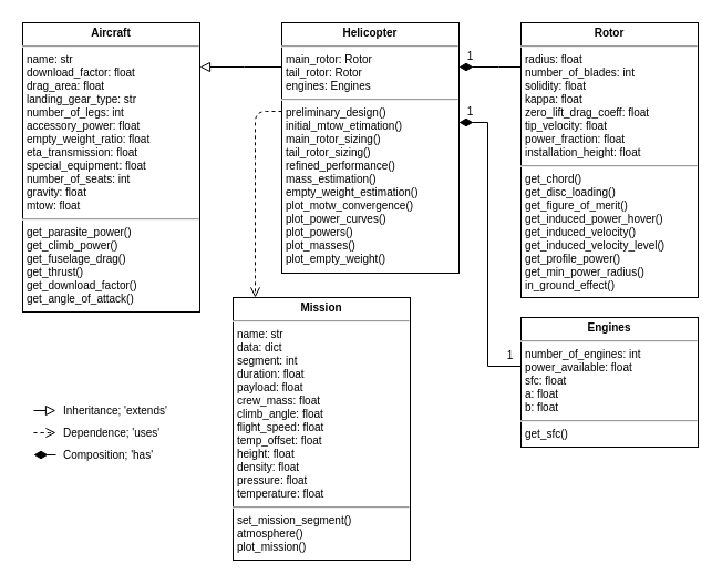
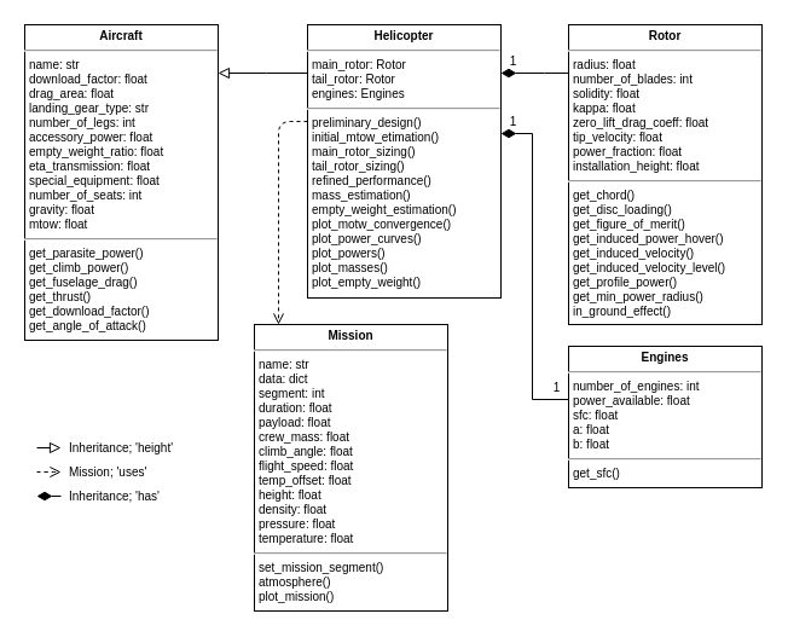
  <mxCell id="0" />
  <mxCell id="1" parent="0" />
  <mxCell id="2" style="edgeStyle=orthogonalEdgeStyle;rounded=0;orthogonalLoop=1;jettySize=auto;html=1;fontSize=10;endArrow=block;endFill=0;shadow=0;sketch=0;endSize=7;" parent="1" source="4" target="5" edge="1"><mxGeometry relative="1" as="geometry"><mxPoint x="200" y="165" as="targetPoint" /><Array as="points"><mxPoint x="220" y="60" /><mxPoint x="220" y="60" /></Array></mxGeometry></mxCell>
  <mxCell id="3" style="edgeStyle=orthogonalEdgeStyle;curved=0;rounded=1;sketch=0;orthogonalLoop=1;jettySize=auto;html=1;dashed=1;endArrow=open;endFill=0;shadow=0;endSize=7;" parent="1" source="4" target="9" edge="1"><mxGeometry relative="1" as="geometry"><Array as="points"><mxPoint x="230" y="100" /></Array></mxGeometry></mxCell>
  <mxCell id="4" value="&lt;p style=&quot;margin: 4px 0px 0px ; text-align: center ; font-size: 10px&quot;&gt;&lt;b style=&quot;font-size: 10px&quot;&gt;Helicopter&lt;/b&gt;&lt;/p&gt;&lt;hr style=&quot;font-size: 10px&quot;&gt;&lt;p style=&quot;margin: 0px 0px 0px 4px ; font-size: 10px&quot;&gt;main_rotor: Rotor&lt;/p&gt;&lt;p style=&quot;margin: 0px 0px 0px 4px ; font-size: 10px&quot;&gt;tail_rotor: Rotor&lt;/p&gt;&lt;p style=&quot;margin: 0px 0px 0px 4px ; font-size: 10px&quot;&gt;engines: Engines&lt;/p&gt;&lt;hr style=&quot;font-size: 10px&quot;&gt;&lt;p style=&quot;margin: 0px 0px 0px 4px ; font-size: 10px&quot;&gt;preliminary_design()&lt;/p&gt;&lt;p style=&quot;margin: 0px 0px 0px 4px ; font-size: 10px&quot;&gt;initial_mtow_etimation()&lt;/p&gt;&lt;p style=&quot;margin: 0px 0px 0px 4px ; font-size: 10px&quot;&gt;main_rotor_sizing()&lt;/p&gt;&lt;p style=&quot;margin: 0px 0px 0px 4px ; font-size: 10px&quot;&gt;tail_rotor_sizing()&lt;/p&gt;&lt;p style=&quot;margin: 0px 0px 0px 4px ; font-size: 10px&quot;&gt;refined_performance()&lt;/p&gt;&lt;p style=&quot;margin: 0px 0px 0px 4px ; font-size: 10px&quot;&gt;mass_estimation()&lt;/p&gt;&lt;p style=&quot;margin: 0px 0px 0px 4px ; font-size: 10px&quot;&gt;empty_weight_estimation()&lt;/p&gt;&lt;p style=&quot;margin: 0px 0px 0px 4px ; font-size: 10px&quot;&gt;plot_motw_convergence()&lt;/p&gt;&lt;p style=&quot;margin: 0px 0px 0px 4px ; font-size: 10px&quot;&gt;plot_power_curves()&lt;/p&gt;&lt;p style=&quot;margin: 0px 0px 0px 4px ; font-size: 10px&quot;&gt;plot_powers()&lt;/p&gt;&lt;p style=&quot;margin: 0px 0px 0px 4px ; font-size: 10px&quot;&gt;plot_masses()&lt;/p&gt;&lt;p style=&quot;margin: 0px 0px 0px 4px ; font-size: 10px&quot;&gt;plot_empty_weight()&lt;/p&gt;" style="verticalAlign=top;align=left;overflow=fill;fontSize=10;fontFamily=Helvetica;html=1;shadow=0;sketch=0;" parent="1" vertex="1"><mxGeometry x="254" y="20" width="160" height="226" as="geometry" /></mxCell>
  <mxCell id="5" value="&lt;p style=&quot;margin: 4px 0px 0px ; text-align: center ; font-size: 10px&quot;&gt;&lt;b style=&quot;font-size: 10px&quot;&gt;Aircraft&lt;/b&gt;&lt;/p&gt;&lt;hr style=&quot;font-size: 10px&quot;&gt;&lt;p style=&quot;margin: 0px 0px 0px 4px ; font-size: 10px&quot;&gt;name: str&lt;br&gt;download_factor: float&lt;br&gt;drag_area: float&lt;br&gt;landing_gear_type: str&lt;br&gt;number_of_legs: int&lt;/p&gt;&lt;p style=&quot;margin: 0px 0px 0px 4px ; font-size: 10px&quot;&gt;accessory_power: float&lt;br&gt;empty_weight_ratio: float&lt;br&gt;eta_transmission: float&lt;br&gt;special_equipment: float&lt;br&gt;number_of_seats: int&lt;br&gt;gravity: float&lt;br&gt;mtow: float&lt;br&gt;&lt;/p&gt;&lt;hr style=&quot;font-size: 10px&quot;&gt;&lt;p style=&quot;margin: 0px 0px 0px 4px ; font-size: 10px&quot;&gt;get_parasite_power()&lt;/p&gt;&lt;p style=&quot;margin: 0px 0px 0px 4px ; font-size: 10px&quot;&gt;get_climb_power()&lt;/p&gt;&lt;p style=&quot;margin: 0px 0px 0px 4px ; font-size: 10px&quot;&gt;get_fuselage_drag()&lt;/p&gt;&lt;p style=&quot;margin: 0px 0px 0px 4px ; font-size: 10px&quot;&gt;get_thrust()&lt;/p&gt;&lt;p style=&quot;margin: 0px 0px 0px 4px ; font-size: 10px&quot;&gt;get_download_factor()&lt;/p&gt;&lt;p style=&quot;margin: 0px 0px 0px 4px ; font-size: 10px&quot;&gt;get_angle_of_attack()&lt;br&gt;&lt;/p&gt;" style="verticalAlign=top;align=left;overflow=fill;fontSize=10;fontFamily=Helvetica;html=1;shadow=0;sketch=0;" parent="1" vertex="1"><mxGeometry x="20" y="20" width="160" height="261" as="geometry" /></mxCell>
  <mxCell id="6" style="edgeStyle=orthogonalEdgeStyle;rounded=0;sketch=0;orthogonalLoop=1;jettySize=auto;html=1;shadow=0;fontSize=10;endArrow=diamondThin;endFill=1;endSize=10;" parent="1" source="7" target="4" edge="1"><mxGeometry relative="1" as="geometry"><Array as="points"><mxPoint x="450" y="60" /><mxPoint x="450" y="60" /></Array></mxGeometry></mxCell>
  <mxCell id="7" value="&lt;p style=&quot;margin: 4px 0px 0px ; text-align: center ; font-size: 10px&quot;&gt;&lt;b style=&quot;font-size: 10px&quot;&gt;Rotor&lt;/b&gt;&lt;/p&gt;&lt;hr style=&quot;font-size: 10px&quot;&gt;&lt;p style=&quot;margin: 0px 0px 0px 4px ; font-size: 10px&quot;&gt;radius: float&lt;/p&gt;&lt;p style=&quot;margin: 0px 0px 0px 4px ; font-size: 10px&quot;&gt;number_of_blades: int&lt;/p&gt;&lt;p style=&quot;margin: 0px 0px 0px 4px ; font-size: 10px&quot;&gt;solidity: float&lt;/p&gt;&lt;p style=&quot;margin: 0px 0px 0px 4px ; font-size: 10px&quot;&gt;kappa: float&lt;/p&gt;&lt;p style=&quot;margin: 0px 0px 0px 4px ; font-size: 10px&quot;&gt;zero_lift_drag_coeff: float&lt;/p&gt;&lt;p style=&quot;margin: 0px 0px 0px 4px ; font-size: 10px&quot;&gt;tip_velocity: float&lt;/p&gt;&lt;p style=&quot;margin: 0px 0px 0px 4px ; font-size: 10px&quot;&gt;power_fraction: float&lt;/p&gt;&lt;p style=&quot;margin: 0px 0px 0px 4px ; font-size: 10px&quot;&gt;installation_height: float&lt;/p&gt;&lt;hr style=&quot;font-size: 10px&quot;&gt;&lt;p style=&quot;margin: 0px 0px 0px 4px ; font-size: 10px&quot;&gt;get_chord()&lt;/p&gt;&lt;p style=&quot;margin: 0px 0px 0px 4px ; font-size: 10px&quot;&gt;get_disc_loading()&lt;/p&gt;&lt;p style=&quot;margin: 0px 0px 0px 4px ; font-size: 10px&quot;&gt;get_figure_of_merit()&lt;/p&gt;&lt;p style=&quot;margin: 0px 0px 0px 4px ; font-size: 10px&quot;&gt;get_induced_power_hover()&lt;/p&gt;&lt;p style=&quot;margin: 0px 0px 0px 4px ; font-size: 10px&quot;&gt;get_induced_velocity()&lt;/p&gt;&lt;p style=&quot;margin: 0px 0px 0px 4px ; font-size: 10px&quot;&gt;get_induced_velocity_level()&lt;/p&gt;&lt;p style=&quot;margin: 0px 0px 0px 4px ; font-size: 10px&quot;&gt;get_profile_power()&lt;/p&gt;&lt;p style=&quot;margin: 0px 0px 0px 4px ; font-size: 10px&quot;&gt;get_min_power_radius()&lt;/p&gt;&lt;p style=&quot;margin: 0px 0px 0px 4px ; font-size: 10px&quot;&gt;in_ground_effect()&lt;/p&gt;" style="verticalAlign=top;align=left;overflow=fill;fontSize=10;fontFamily=Helvetica;html=1;shadow=0;sketch=0;" parent="1" vertex="1"><mxGeometry x="470" y="20" width="160" height="248" as="geometry" /></mxCell>
  <mxCell id="8" value="1" style="text;html=1;align=center;verticalAlign=middle;resizable=0;points=[];autosize=1;strokeColor=none;fillColor=none;fontSize=10;shadow=0;" parent="1" vertex="1"><mxGeometry x="414" y="40" width="20" height="20" as="geometry" /></mxCell>
  <mxCell id="9" value="&lt;p style=&quot;margin: 4px 0px 0px ; text-align: center ; font-size: 10px&quot;&gt;&lt;b style=&quot;font-size: 10px&quot;&gt;Mission&lt;/b&gt;&lt;/p&gt;&lt;hr style=&quot;font-size: 10px&quot;&gt;&lt;p style=&quot;margin: 0px 0px 0px 4px ; font-size: 10px&quot;&gt;&lt;span&gt;name: str&lt;/span&gt;&lt;br&gt;&lt;/p&gt;&lt;p style=&quot;margin: 0px 0px 0px 4px ; font-size: 10px&quot;&gt;&lt;span&gt;data: dict&lt;/span&gt;&lt;/p&gt;&lt;p style=&quot;margin: 0px 0px 0px 4px ; font-size: 10px&quot;&gt;&lt;span&gt;segment: int&lt;/span&gt;&lt;/p&gt;&lt;p style=&quot;margin: 0px 0px 0px 4px ; font-size: 10px&quot;&gt;&lt;span&gt;duration: float&lt;/span&gt;&lt;/p&gt;&lt;p style=&quot;margin: 0px 0px 0px 4px ; font-size: 10px&quot;&gt;&lt;span&gt;payload: float&lt;/span&gt;&lt;/p&gt;&lt;p style=&quot;margin: 0px 0px 0px 4px ; font-size: 10px&quot;&gt;&lt;span&gt;crew_mass: float&lt;/span&gt;&lt;/p&gt;&lt;p style=&quot;margin: 0px 0px 0px 4px ; font-size: 10px&quot;&gt;&lt;span&gt;climb_angle: float&lt;/span&gt;&lt;/p&gt;&lt;p style=&quot;margin: 0px 0px 0px 4px ; font-size: 10px&quot;&gt;&lt;span&gt;flight_speed: float&lt;/span&gt;&lt;/p&gt;&lt;p style=&quot;margin: 0px 0px 0px 4px ; font-size: 10px&quot;&gt;&lt;span&gt;temp_offset: float&lt;/span&gt;&lt;/p&gt;&lt;p style=&quot;margin: 0px 0px 0px 4px ; font-size: 10px&quot;&gt;&lt;span&gt;height: float&lt;/span&gt;&lt;/p&gt;&lt;p style=&quot;margin: 0px 0px 0px 4px ; font-size: 10px&quot;&gt;&lt;span&gt;density: float&lt;/span&gt;&lt;/p&gt;&lt;p style=&quot;margin: 0px 0px 0px 4px ; font-size: 10px&quot;&gt;&lt;span&gt;pressure: float&lt;/span&gt;&lt;/p&gt;&lt;p style=&quot;margin: 0px 0px 0px 4px ; font-size: 10px&quot;&gt;&lt;span&gt;temperature: float&lt;/span&gt;&lt;/p&gt;&lt;hr style=&quot;font-size: 10px&quot;&gt;&lt;p style=&quot;margin: 0px 0px 0px 4px ; font-size: 10px&quot;&gt;set_mission_segment()&lt;/p&gt;&lt;p style=&quot;margin: 0px 0px 0px 4px ; font-size: 10px&quot;&gt;atmosphere()&lt;/p&gt;&lt;p style=&quot;margin: 0px 0px 0px 4px ; font-size: 10px&quot;&gt;plot_mission()&lt;/p&gt;&lt;p style=&quot;margin: 0px 0px 0px 4px ; font-size: 10px&quot;&gt;&lt;br&gt;&lt;/p&gt;" style="verticalAlign=top;align=left;overflow=fill;fontSize=10;fontFamily=Helvetica;html=1;shadow=0;sketch=0;" parent="1" vertex="1"><mxGeometry x="210" y="268" width="160" height="237" as="geometry" /></mxCell>
  <mxCell id="10" style="edgeStyle=orthogonalEdgeStyle;rounded=0;orthogonalLoop=1;jettySize=auto;html=1;fontSize=10;endArrow=block;endFill=0;shadow=0;sketch=0;endSize=7;" parent="1" edge="1"><mxGeometry relative="1" as="geometry"><mxPoint x="30" y="370" as="sourcePoint" /><mxPoint x="50" y="370" as="targetPoint" /><Array as="points"><mxPoint x="30" y="370" /><mxPoint x="30" y="370" /></Array></mxGeometry></mxCell>
- <mxCell id="11" value="Inheritance; 'extends'" style="text;html=1;align=left;verticalAlign=middle;resizable=0;points=[];autosize=1;strokeColor=none;fillColor=none;fontSize=10;" parent="1" vertex="1"><mxGeometry x="55" y="360" width="110" height="20" as="geometry" /></mxCell>
+ <mxCell id="11" value="Inheritance; 'height'" style="text;html=1;align=left;verticalAlign=middle;resizable=0;points=[];autosize=1;strokeColor=none;fillColor=none;fontSize=10;" parent="1" vertex="1"><mxGeometry x="55" y="360" width="110" height="20" as="geometry" /></mxCell>
  <mxCell id="12" style="edgeStyle=orthogonalEdgeStyle;curved=0;rounded=1;sketch=0;orthogonalLoop=1;jettySize=auto;html=1;dashed=1;endArrow=open;endFill=0;shadow=0;endSize=7;" parent="1" edge="1"><mxGeometry relative="1" as="geometry"><mxPoint x="30" y="390" as="sourcePoint" /><mxPoint x="50" y="390" as="targetPoint" /><Array as="points"><mxPoint x="45" y="390" /></Array></mxGeometry></mxCell>
- <mxCell id="13" value="Dependence; 'uses'" style="text;html=1;align=left;verticalAlign=middle;resizable=0;points=[];autosize=1;strokeColor=none;fillColor=none;fontSize=10;" parent="1" vertex="1"><mxGeometry x="55" y="380" width="100" height="20" as="geometry" /></mxCell>
+ <mxCell id="13" value="Mission; 'uses'" style="text;html=1;align=left;verticalAlign=middle;resizable=0;points=[];autosize=1;strokeColor=none;fillColor=none;fontSize=10;" parent="1" vertex="1"><mxGeometry x="55" y="380" width="100" height="20" as="geometry" /></mxCell>
  <mxCell id="14" style="edgeStyle=orthogonalEdgeStyle;rounded=0;orthogonalLoop=1;jettySize=auto;html=1;fontSize=10;endArrow=diamondThin;endFill=1;shadow=0;sketch=0;endSize=10;" parent="1" edge="1"><mxGeometry relative="1" as="geometry"><mxPoint x="50" y="410" as="sourcePoint" /><mxPoint x="30" y="410" as="targetPoint" /><Array as="points"><mxPoint x="50" y="410" /><mxPoint x="50" y="410" /></Array></mxGeometry></mxCell>
- <mxCell id="15" value="Composition; 'has'" style="text;html=1;align=left;verticalAlign=middle;resizable=0;points=[];autosize=1;strokeColor=none;fillColor=none;fontSize=10;" parent="1" vertex="1"><mxGeometry x="55" y="400" width="100" height="20" as="geometry" /></mxCell>
+ <mxCell id="15" value="Inheritance; 'has'" style="text;html=1;align=left;verticalAlign=middle;resizable=0;points=[];autosize=1;strokeColor=none;fillColor=none;fontSize=10;" parent="1" vertex="1"><mxGeometry x="55" y="400" width="100" height="20" as="geometry" /></mxCell>
  <mxCell id="16" value="&lt;p style=&quot;margin: 4px 0px 0px ; text-align: center ; font-size: 10px&quot;&gt;&lt;b style=&quot;font-size: 10px&quot;&gt;Engines&lt;/b&gt;&lt;/p&gt;&lt;hr style=&quot;font-size: 10px&quot;&gt;&lt;p style=&quot;margin: 0px 0px 0px 4px ; font-size: 10px&quot;&gt;number_of_engines: int&lt;/p&gt;&lt;p style=&quot;margin: 0px 0px 0px 4px ; font-size: 10px&quot;&gt;power_available: float&lt;/p&gt;&lt;p style=&quot;margin: 0px 0px 0px 4px ; font-size: 10px&quot;&gt;sfc: float&lt;/p&gt;&lt;p style=&quot;margin: 0px 0px 0px 4px ; font-size: 10px&quot;&gt;a: float&lt;/p&gt;&lt;p style=&quot;margin: 0px 0px 0px 4px ; font-size: 10px&quot;&gt;b: float&lt;/p&gt;&lt;hr style=&quot;font-size: 10px&quot;&gt;&lt;p style=&quot;margin: 0px 0px 0px 4px ; font-size: 10px&quot;&gt;get_sfc()&lt;/p&gt;" style="verticalAlign=top;align=left;overflow=fill;fontSize=10;fontFamily=Helvetica;html=1;shadow=0;sketch=0;" vertex="1" parent="1"><mxGeometry x="470" y="286" width="160" height="117" as="geometry" /></mxCell>
  <mxCell id="17" style="edgeStyle=orthogonalEdgeStyle;rounded=0;sketch=0;orthogonalLoop=1;jettySize=auto;html=1;shadow=0;fontSize=10;endArrow=diamondThin;endFill=1;endSize=10;" edge="1" parent="1" source="16" target="4"><mxGeometry relative="1" as="geometry"><Array as="points"><mxPoint x="440" y="330" /><mxPoint x="440" y="110" /></Array><mxPoint x="480" y="70" as="sourcePoint" /><mxPoint x="424" y="70" as="targetPoint" /></mxGeometry></mxCell>
  <mxCell id="18" value="1" style="text;html=1;align=center;verticalAlign=middle;resizable=0;points=[];autosize=1;strokeColor=none;fillColor=none;fontSize=10;shadow=0;" vertex="1" parent="1"><mxGeometry x="414" y="90" width="20" height="20" as="geometry" /></mxCell>
  <mxCell id="19" value="1" style="text;html=1;align=center;verticalAlign=middle;resizable=0;points=[];autosize=1;strokeColor=none;fillColor=none;fontSize=10;shadow=0;" vertex="1" parent="1"><mxGeometry x="450" y="310" width="20" height="20" as="geometry" /></mxCell>
